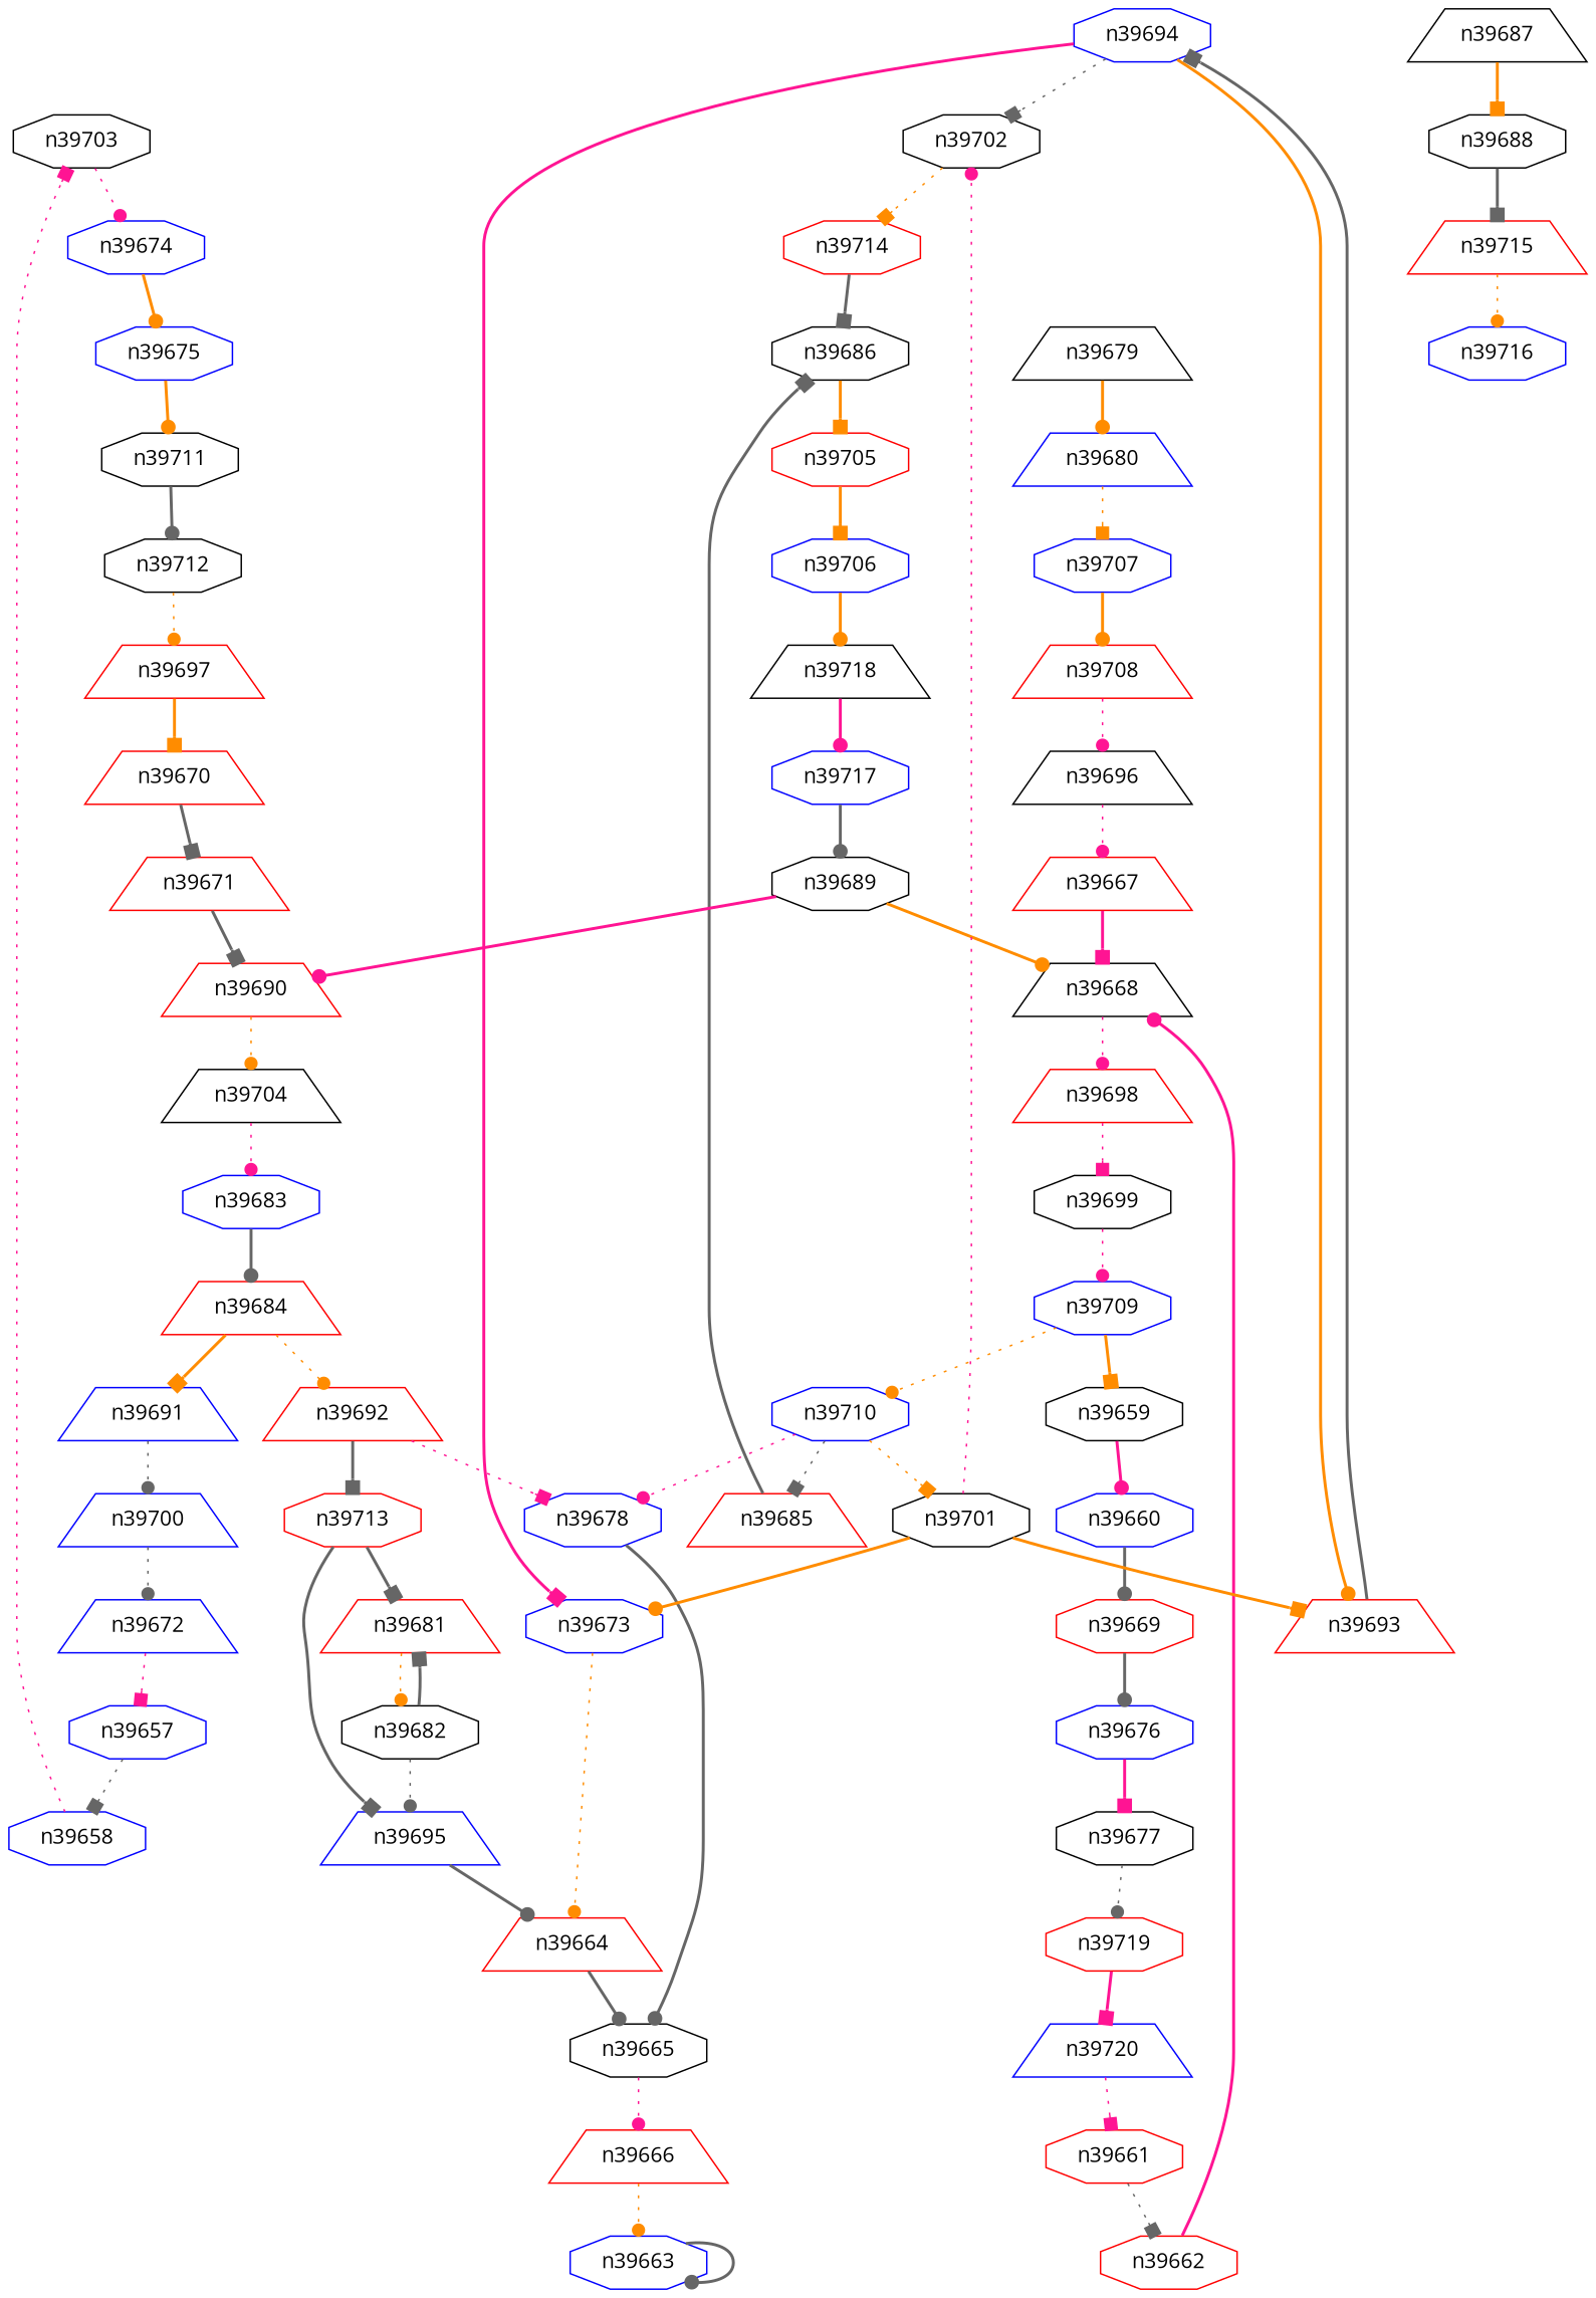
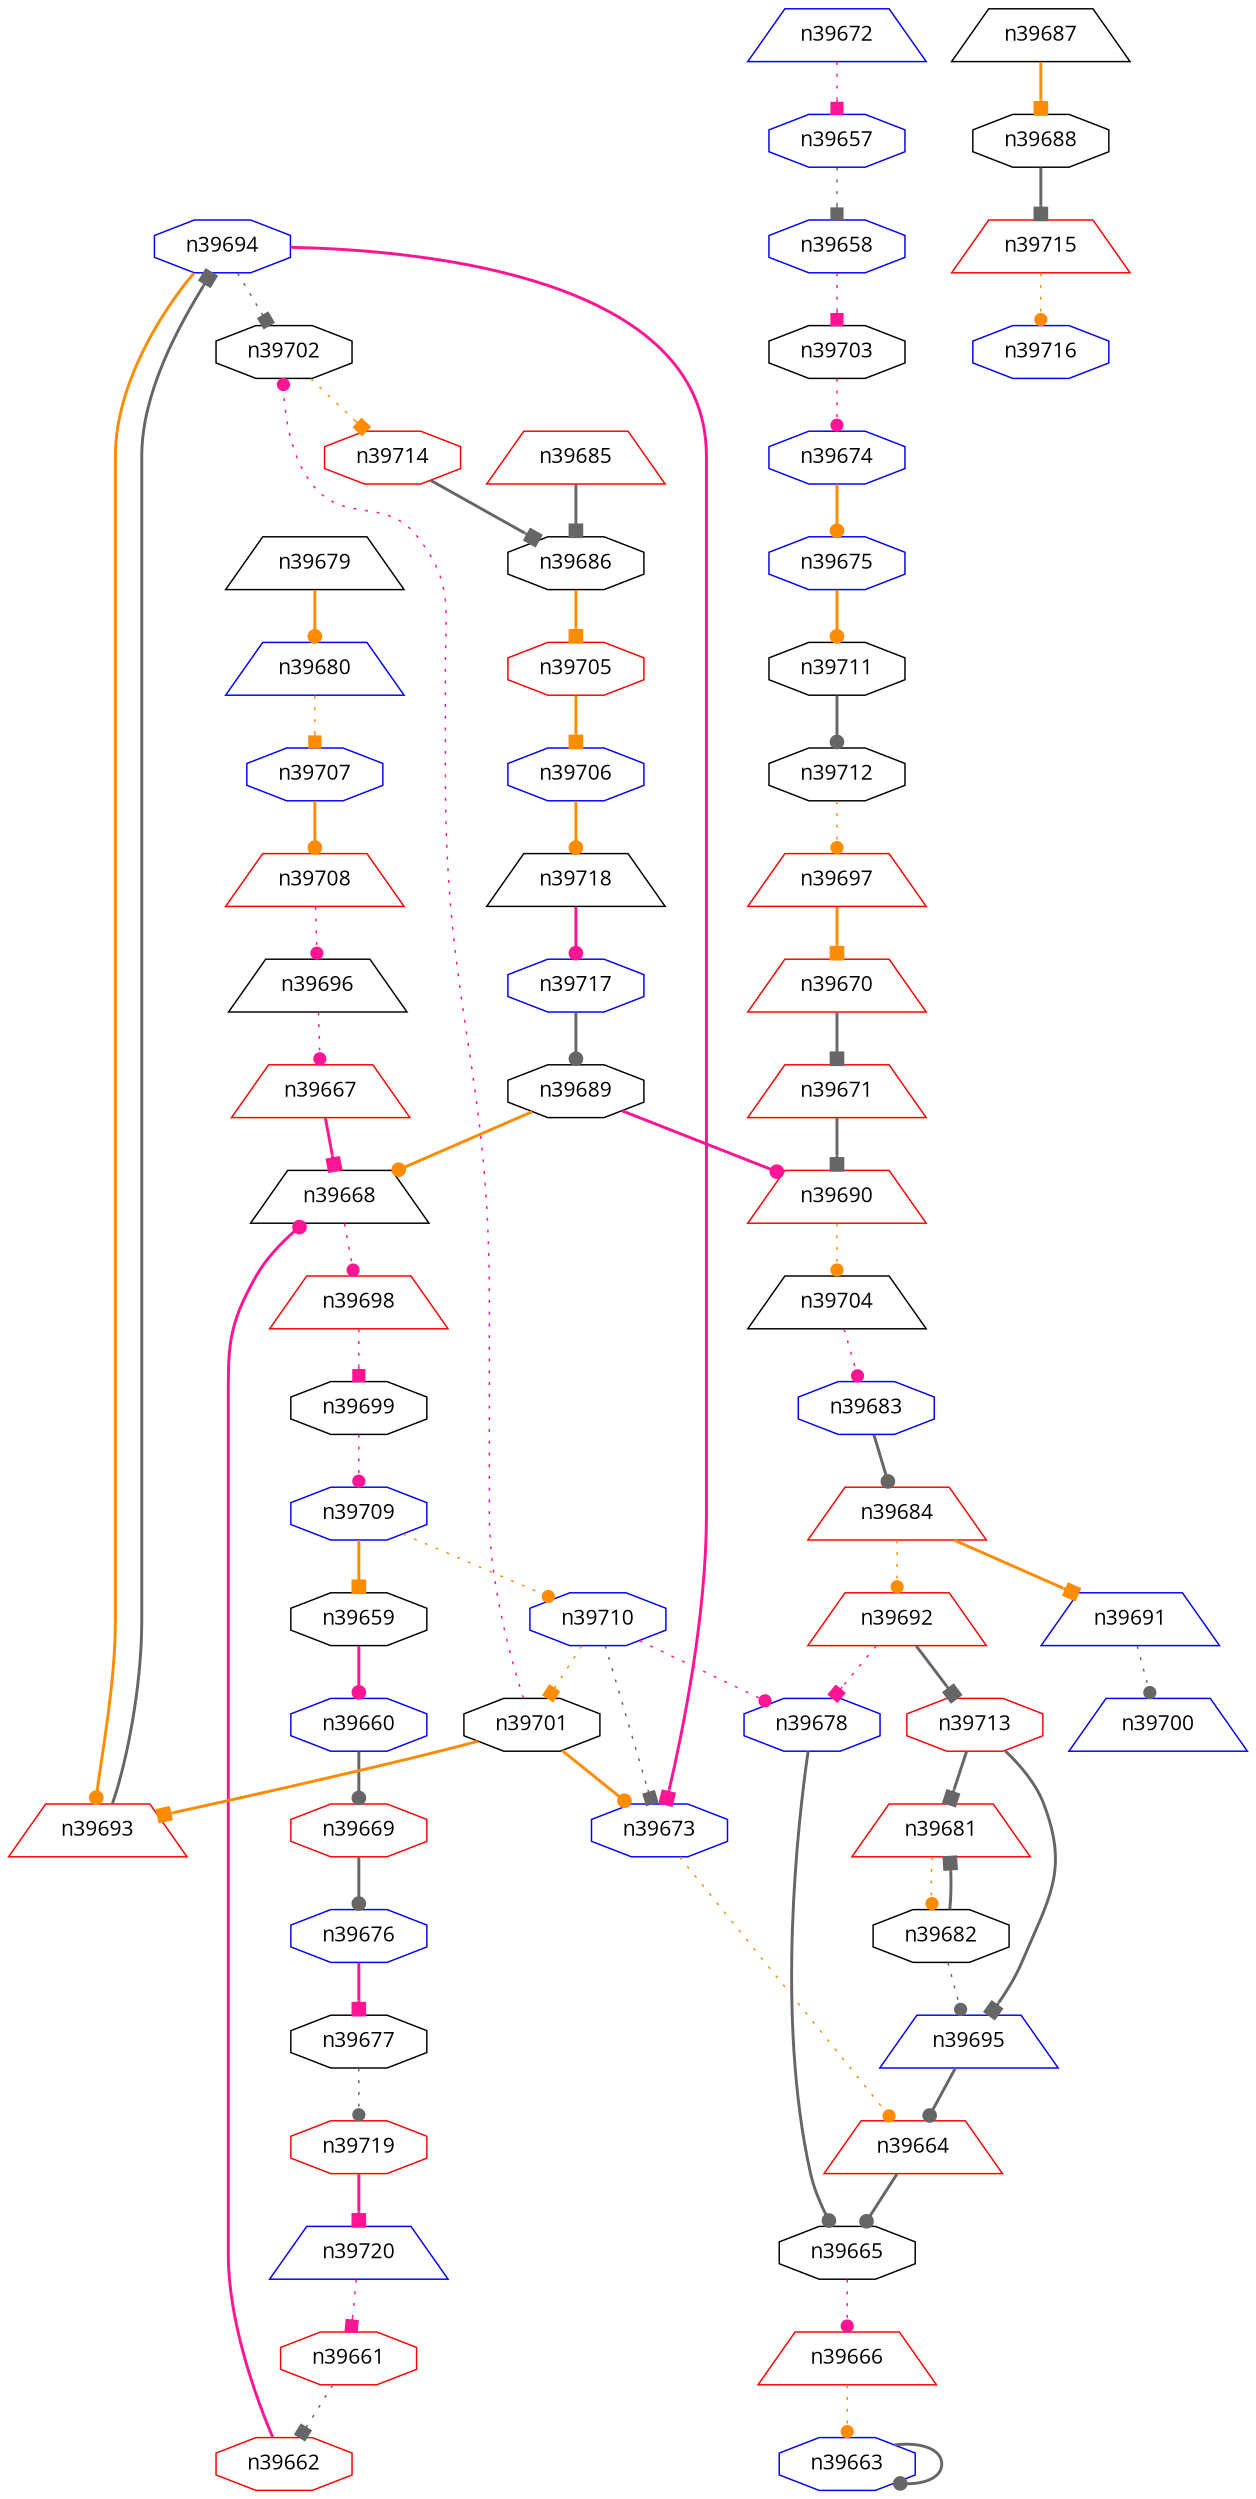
  digraph {
    fontname="Open Sans"
    node [color=blue fontname="Open Sans" shape=octagon]
    edge [arrowhead=dot color=gray40 fontname="Open Sans" style=bold]
    n39703 [color=black]
    n39658
    n39674
    n39675
    n39657
    n39662 [color=red]
    n39668 [color=black shape=trapezium]
    n39698 [color=red shape=trapezium]
    n39699 [color=black]
    n39669 [color=red]
    n39660
    n39676
    n39677 [color=black]
    n39661 [color=red]
    n39659 [color=black]
    n39665 [color=black]
    n39666 [color=red shape=trapezium]
    n39663
    n39664 [color=red shape=trapezium]
    n39719 [color=red]
    n39709
    n39671 [color=red shape=trapezium]
    n39690 [color=red shape=trapezium]
    n39704 [color=black shape=trapezium]
    n39683
    n39667 [color=red shape=trapezium]
    n39711 [color=black]
    n39712 [color=black]
    n39697 [color=red shape=trapezium]
    n39673
    n39672 [shape=trapezium]
    n39670 [color=red shape=trapezium]
    n39720 [shape=trapezium]
    n39678
    n39680 [shape=trapezium]
    n39707
    n39708 [color=red shape=trapezium]
    n39696 [color=black shape=trapezium]
    n39682 [color=black]
    n39681 [color=red shape=trapezium]
    n39695 [shape=trapezium]
    n39679 [color=black shape=trapezium]
    n39686 [color=black]
    n39705 [color=red]
    n39706
    n39718 [color=black shape=trapezium]
    n39684 [color=red shape=trapezium]
    n39692 [color=red shape=trapezium]
    n39691 [shape=trapezium]
    n39713 [color=red]
    n39700 [shape=trapezium]
    n39685 [color=red shape=trapezium]
    n39688 [color=black]
    n39715 [color=red shape=trapezium]
    n39716
    n39689 [color=black]
    n39687 [color=black shape=trapezium]
    n39694
    n39693 [color=red shape=trapezium]
    n39702 [color=black]
    n39714 [color=red]
    n39710
    n39701 [color=black]
    n39717
    n39703 -> n39674 [color=deeppink style=dotted]
    n39658 -> n39703 [arrowhead=box color=deeppink style=dotted]
    n39674 -> n39675 [color=darkorange]
    n39675 -> n39711 [color=darkorange]
    n39657 -> n39658 [arrowhead=box style=dotted]
    n39662 -> n39668 [color=deeppink]
    n39668 -> n39698 [color=deeppink style=dotted]
    n39698 -> n39699 [arrowhead=box color=deeppink style=dotted]
    n39699 -> n39709 [color=deeppink style=dotted]
    n39669 -> n39676
    n39660 -> n39669
    n39676 -> n39677 [arrowhead=box color=deeppink]
    n39677 -> n39719 [style=dotted]
    n39661 -> n39662 [arrowhead=box style=dotted]
    n39659 -> n39660 [color=deeppink]
    n39665 -> n39666 [color=deeppink style=dotted]
    n39666 -> n39663 [color=darkorange style=dotted]
    n39663 -> n39663
    n39664 -> n39665
    n39719 -> n39720 [arrowhead=box color=deeppink]
    n39709 -> n39659 [arrowhead=box color=darkorange]
    n39709 -> n39710 [color=darkorange style=dotted]
    n39671 -> n39690 [arrowhead=box]
    n39690 -> n39704 [color=darkorange style=dotted]
    n39704 -> n39683 [color=deeppink style=dotted]
    n39683 -> n39684
    n39667 -> n39668 [arrowhead=box color=deeppink]
    n39711 -> n39712
    n39712 -> n39697 [color=darkorange style=dotted]
    n39697 -> n39670 [arrowhead=box color=darkorange]
    n39673 -> n39664 [color=darkorange style=dotted]
    n39672 -> n39657 [arrowhead=box color=deeppink style=dotted]
    n39670 -> n39671 [arrowhead=box]
    n39720 -> n39661 [arrowhead=box color=deeppink style=dotted]
    n39678 -> n39665
    n39680 -> n39707 [arrowhead=box color=darkorange style=dotted]
    n39707 -> n39708 [color=darkorange]
    n39708 -> n39696 [color=deeppink style=dotted]
    n39696 -> n39667 [color=deeppink style=dotted]
    n39682 -> n39681 [arrowhead=box]
    n39682 -> n39695 [style=dotted]
    n39681 -> n39682 [color=darkorange style=dotted]
    n39695 -> n39664
    n39679 -> n39680 [color=darkorange]
    n39686 -> n39705 [arrowhead=box color=darkorange]
    n39705 -> n39706 [arrowhead=box color=darkorange]
    n39706 -> n39718 [color=darkorange]
    n39718 -> n39717 [color=deeppink]
    n39684 -> n39692 [color=darkorange style=dotted]
    n39684 -> n39691 [arrowhead=box color=darkorange]
    n39692 -> n39678 [arrowhead=box color=deeppink style=dotted]
    n39692 -> n39713 [arrowhead=box]
    n39691 -> n39700 [style=dotted]
    n39713 -> n39681 [arrowhead=box]
    n39713 -> n39695 [arrowhead=box]
-   n39700 -> n39672 [style=dotted]
    n39685 -> n39686 [arrowhead=box]
    n39688 -> n39715 [arrowhead=box]
    n39715 -> n39716 [color=darkorange style=dotted]
    n39689 -> n39668 [color=darkorange]
    n39689 -> n39690 [color=deeppink]
    n39687 -> n39688 [arrowhead=box color=darkorange]
    n39694 -> n39673 [arrowhead=box color=deeppink]
    n39694 -> n39693 [color=darkorange]
    n39694 -> n39702 [arrowhead=box style=dotted]
    n39693 -> n39694 [arrowhead=box]
    n39702 -> n39714 [arrowhead=box color=darkorange style=dotted]
    n39714 -> n39686 [arrowhead=box]
    n39710 -> n39678 [color=deeppink style=dotted]
-   n39710 -> n39685 [arrowhead=box style=dotted]
+   n39710 -> n39673 [arrowhead=box style=dotted]
    n39710 -> n39701 [arrowhead=box color=darkorange style=dotted]
    n39701 -> n39673 [color=darkorange]
    n39701 -> n39693 [arrowhead=box color=darkorange]
    n39701 -> n39702 [color=deeppink style=dotted]
    n39717 -> n39689
  }
